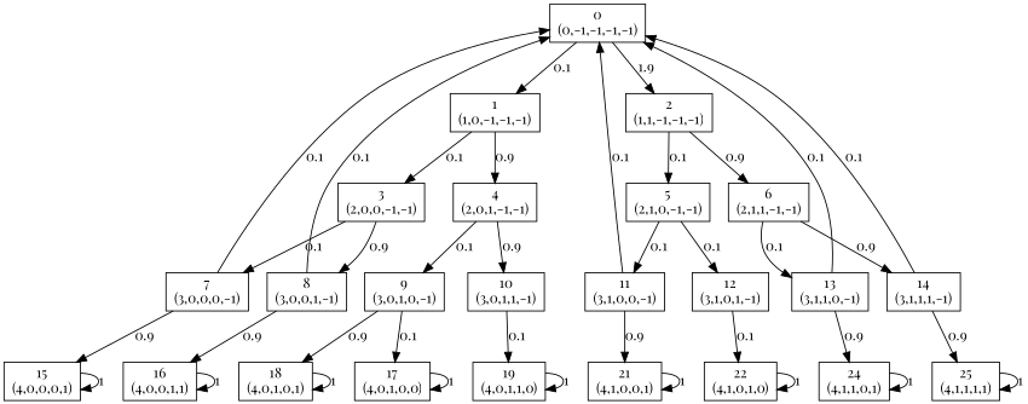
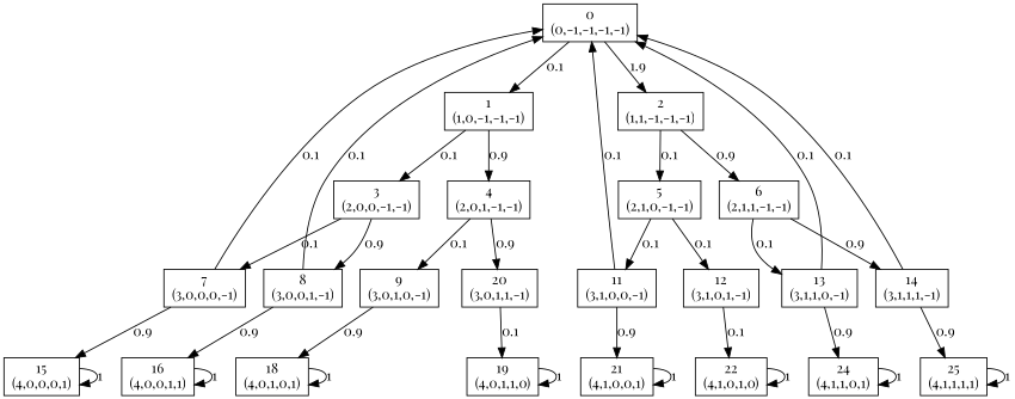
  digraph {
    fontname="Playfair Display"
    node [fontname="Playfair Display" shape=box]
    edge [fontname="Playfair Display"]
    n1 [label="0\n(0,-1,-1,-1,-1)"]
    n2 [label="1\n(1,0,-1,-1,-1)"]
    n3 [label="2\n(1,1,-1,-1,-1)"]
    n4 [label="3\n(2,0,0,-1,-1)"]
    n5 [label="4\n(2,0,1,-1,-1)"]
    n6 [label="5\n(2,1,0,-1,-1)"]
    n7 [label="6\n(2,1,1,-1,-1)"]
    n8 [label="7\n(3,0,0,0,-1)"]
    n9 [label="8\n(3,0,0,1,-1)"]
    n10 [label="9\n(3,0,1,0,-1)"]
-   n11 [label="10\n(3,0,1,1,-1)"]
+   n11 [label="20\n(3,0,1,1,-1)"]
    n12 [label="11\n(3,1,0,0,-1)"]
    n13 [label="12\n(3,1,0,1,-1)"]
    n14 [label="13\n(3,1,1,0,-1)"]
    n15 [label="14\n(3,1,1,1,-1)"]
    n16 [label="15\n(4,0,0,0,1)"]
    n17 [label="16\n(4,0,0,1,1)"]
-   n18 [label="17\n(4,0,1,0,0)"]
    n19 [label="18\n(4,0,1,0,1)"]
    n20 [label="19\n(4,0,1,1,0)"]
    n21 [label="21\n(4,1,0,0,1)"]
    n22 [label="22\n(4,1,0,1,0)"]
    n23 [label="24\n(4,1,1,0,1)"]
    n24 [label="25\n(4,1,1,1,1)"]
    n1 -> n2 [label=0.1]
    n1 -> n3 [label=1.9]
    n2 -> n4 [label=0.1]
    n2 -> n5 [label=0.9]
    n3 -> n6 [label=0.1]
    n3 -> n7 [label=0.9]
    n4 -> n8 [label=0.1]
    n4 -> n9 [label=0.9]
    n5 -> n10 [label=0.1]
    n5 -> n11 [label=0.9]
    n6 -> n12 [label=0.1]
    n6 -> n13 [label=0.1]
    n7 -> n14 [label=0.1]
    n7 -> n15 [label=0.9]
    n8 -> n1 [label=0.1]
    n8 -> n16 [label=0.9]
    n9 -> n1 [label=0.1]
    n9 -> n17 [label=0.9]
-   n10 -> n18 [label=0.1]
    n10 -> n19 [label=0.9]
    n11 -> n20 [label=0.1]
    n12 -> n1 [label=0.1]
    n12 -> n21 [label=0.9]
    n13 -> n22 [label=0.1]
    n14 -> n1 [label=0.1]
    n14 -> n23 [label=0.9]
    n15 -> n1 [label=0.1]
    n15 -> n24 [label=0.9]
    n16 -> n16 [label=1]
    n17 -> n17 [label=1]
-   n18 -> n18 [label=1]
    n19 -> n19 [label=1]
    n20 -> n20 [label=1]
    n21 -> n21 [label=1]
    n22 -> n22 [label=1]
    n23 -> n23 [label=1]
    n24 -> n24 [label=1]
  }
